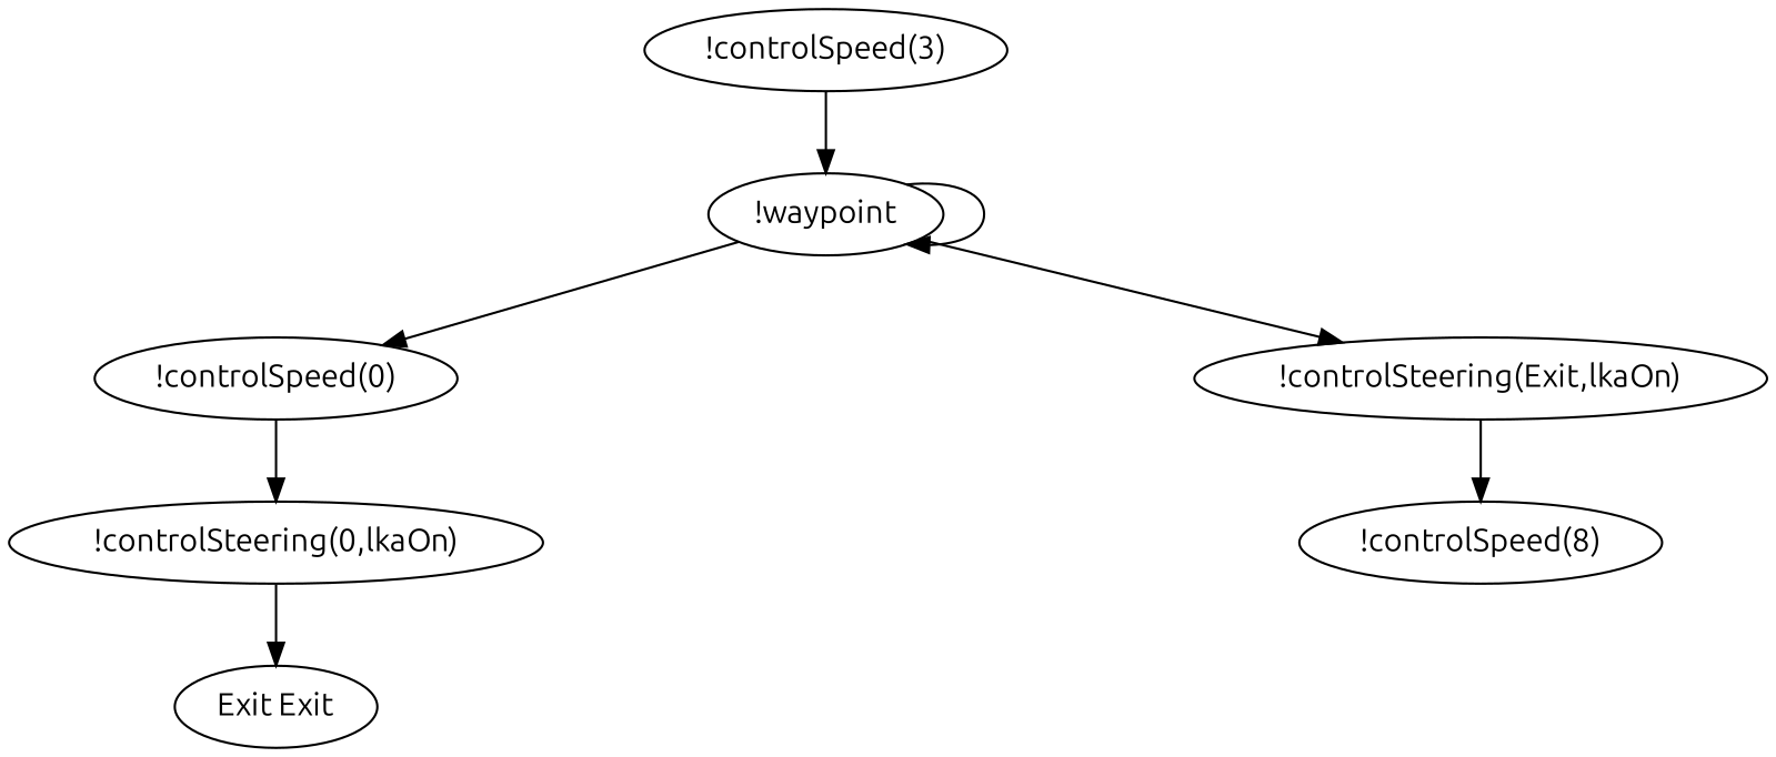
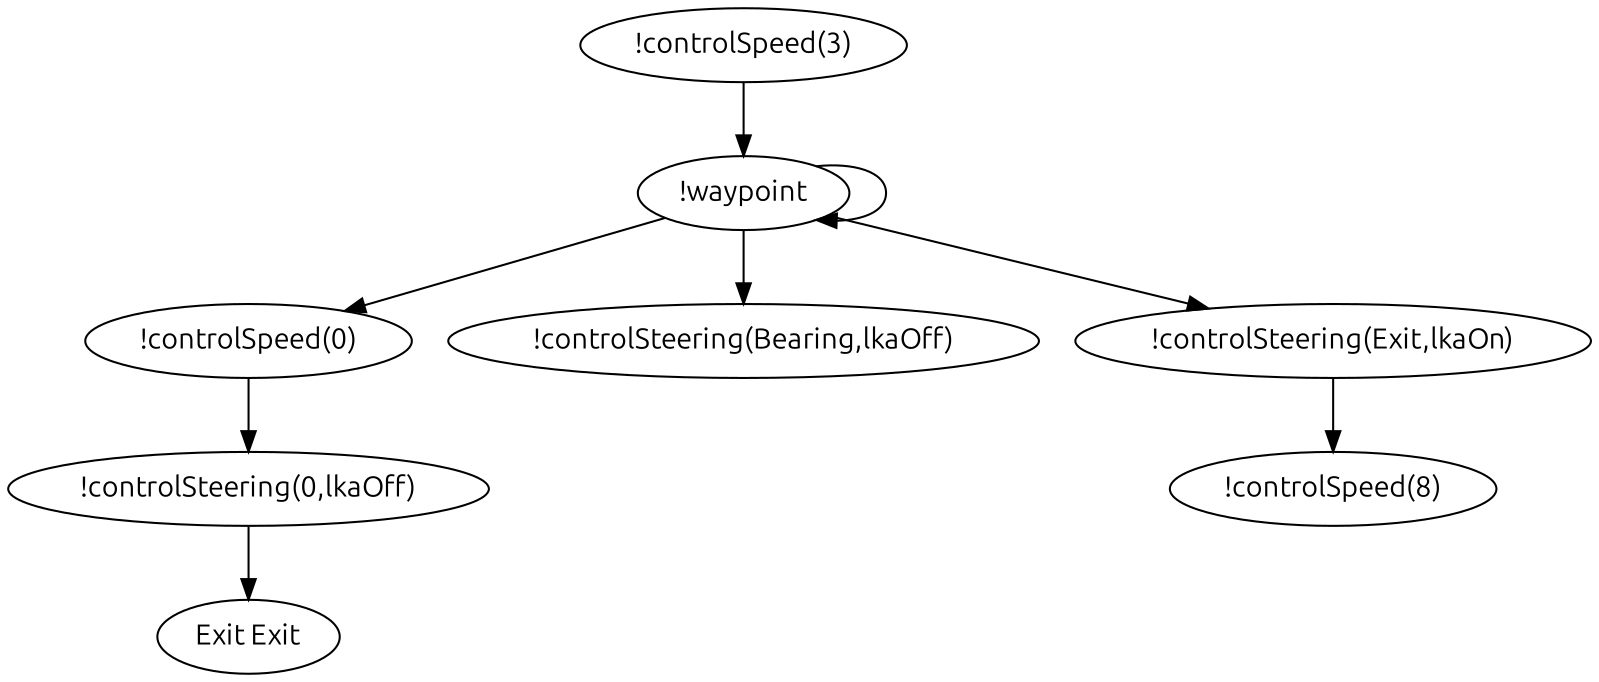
  digraph {
    fontname=Ubuntu
    node [fontname=Ubuntu]
    edge [fontname=Ubuntu]
    n1 [label="!waypoint"]
    n2 [label="!controlSpeed(0)"]
+   n3 [label="!controlSteering(Bearing,lkaOff)"]
    n4 [label="!controlSteering(Exit,lkaOn)"]
-   n5 [label="!controlSteering(0,lkaOn)"]
+   n5 [label="!controlSteering(0,lkaOff)"]
    n6 [label="!controlSpeed(8)"]
    n7 [label="Exit Exit"]
    n8 [label="!controlSpeed(3)"]
    n1 -> n1
    n1 -> n2
+   n1 -> n3
    n1 -> n4
    n2 -> n5
    n4 -> n6
    n5 -> n7
    n8 -> n1
  }
